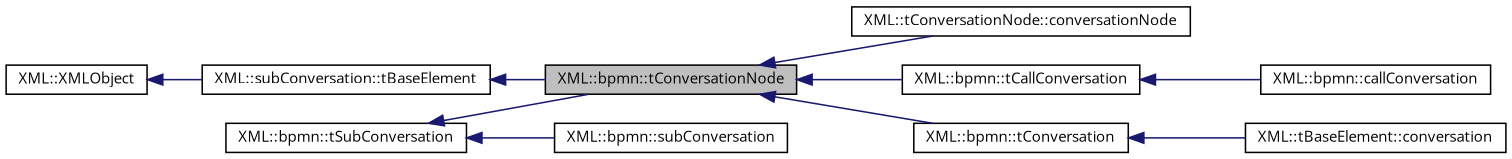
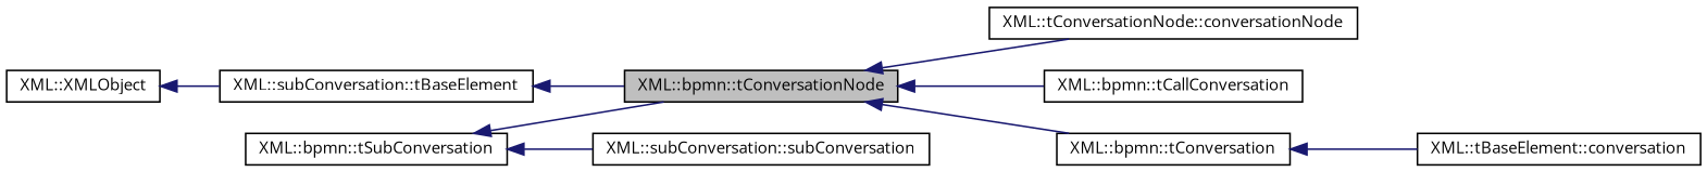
  digraph {
    fontname="Open Sans"
    rankdir=LR
    node [color=black fillcolor=white fontname="Open Sans" fontsize=10 shape=record style=filled]
    edge [color=midnightblue dir=back fontname="Open Sans" fontsize=10 labelfontname=Helvetica labelfontsize=10 style=solid]
    n1 [fillcolor=grey75 fontcolor=black height=0.2 label="XML::bpmn::tConversationNode" width=0.4]
    n2 [height=0.2 label="XML::tConversationNode::conversationNode" width=0.4]
    n3 [height=0.2 label="XML::bpmn::tCallConversation" width=0.4]
    n4 [height=0.2 label="XML::bpmn::tConversation" width=0.4]
-   n5 [height=0.2 label="XML::bpmn::callConversation" width=0.4]
    n6 [height=0.2 label="XML::tBaseElement::conversation" width=0.4]
    n7 [height=0.2 label="XML::bpmn::tSubConversation" width=0.4]
-   n8 [height=0.2 label="XML::bpmn::subConversation" width=0.4]
+   n8 [height=0.2 label="XML::subConversation::subConversation" width=0.4]
    n9 [height=0.2 label="XML::subConversation::tBaseElement" width=0.4]
    n10 [height=0.2 label="XML::XMLObject" width=0.4]
    n1 -> n2
    n1 -> n3
    n1 -> n4
-   n3 -> n5
    n4 -> n6
    n7 -> n1
    n7 -> n8
    n9 -> n1
    n10 -> n9
  }
